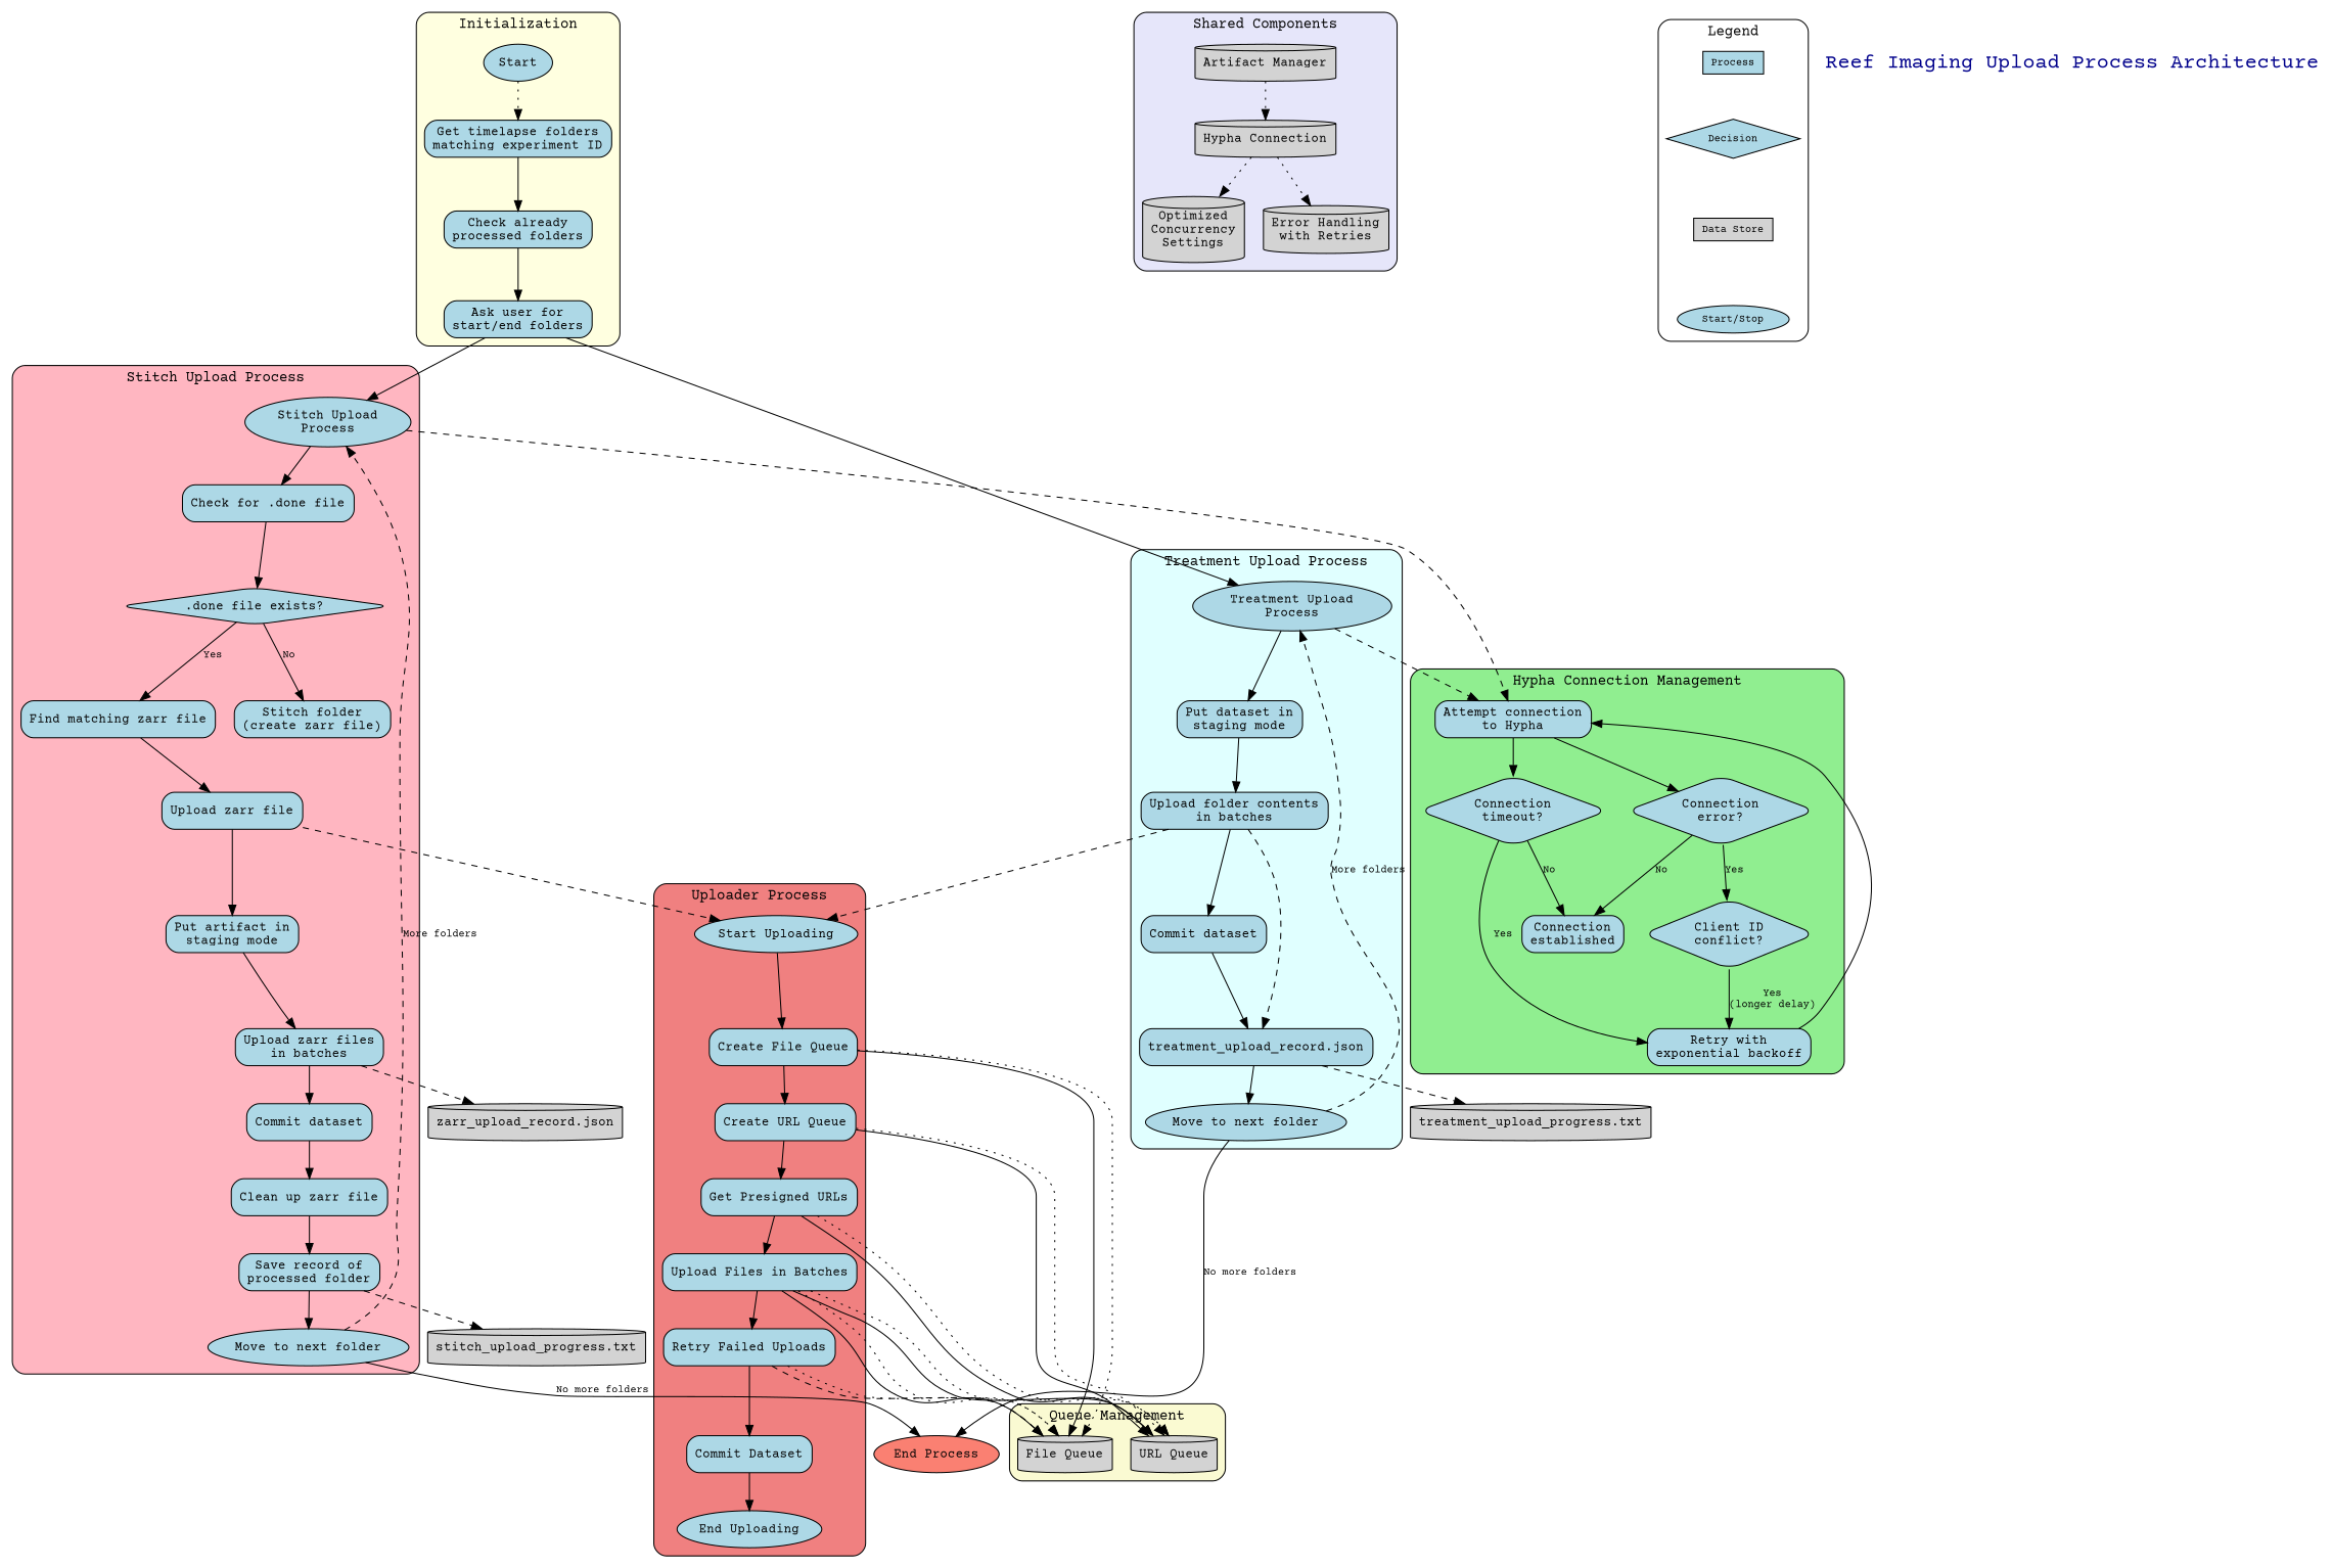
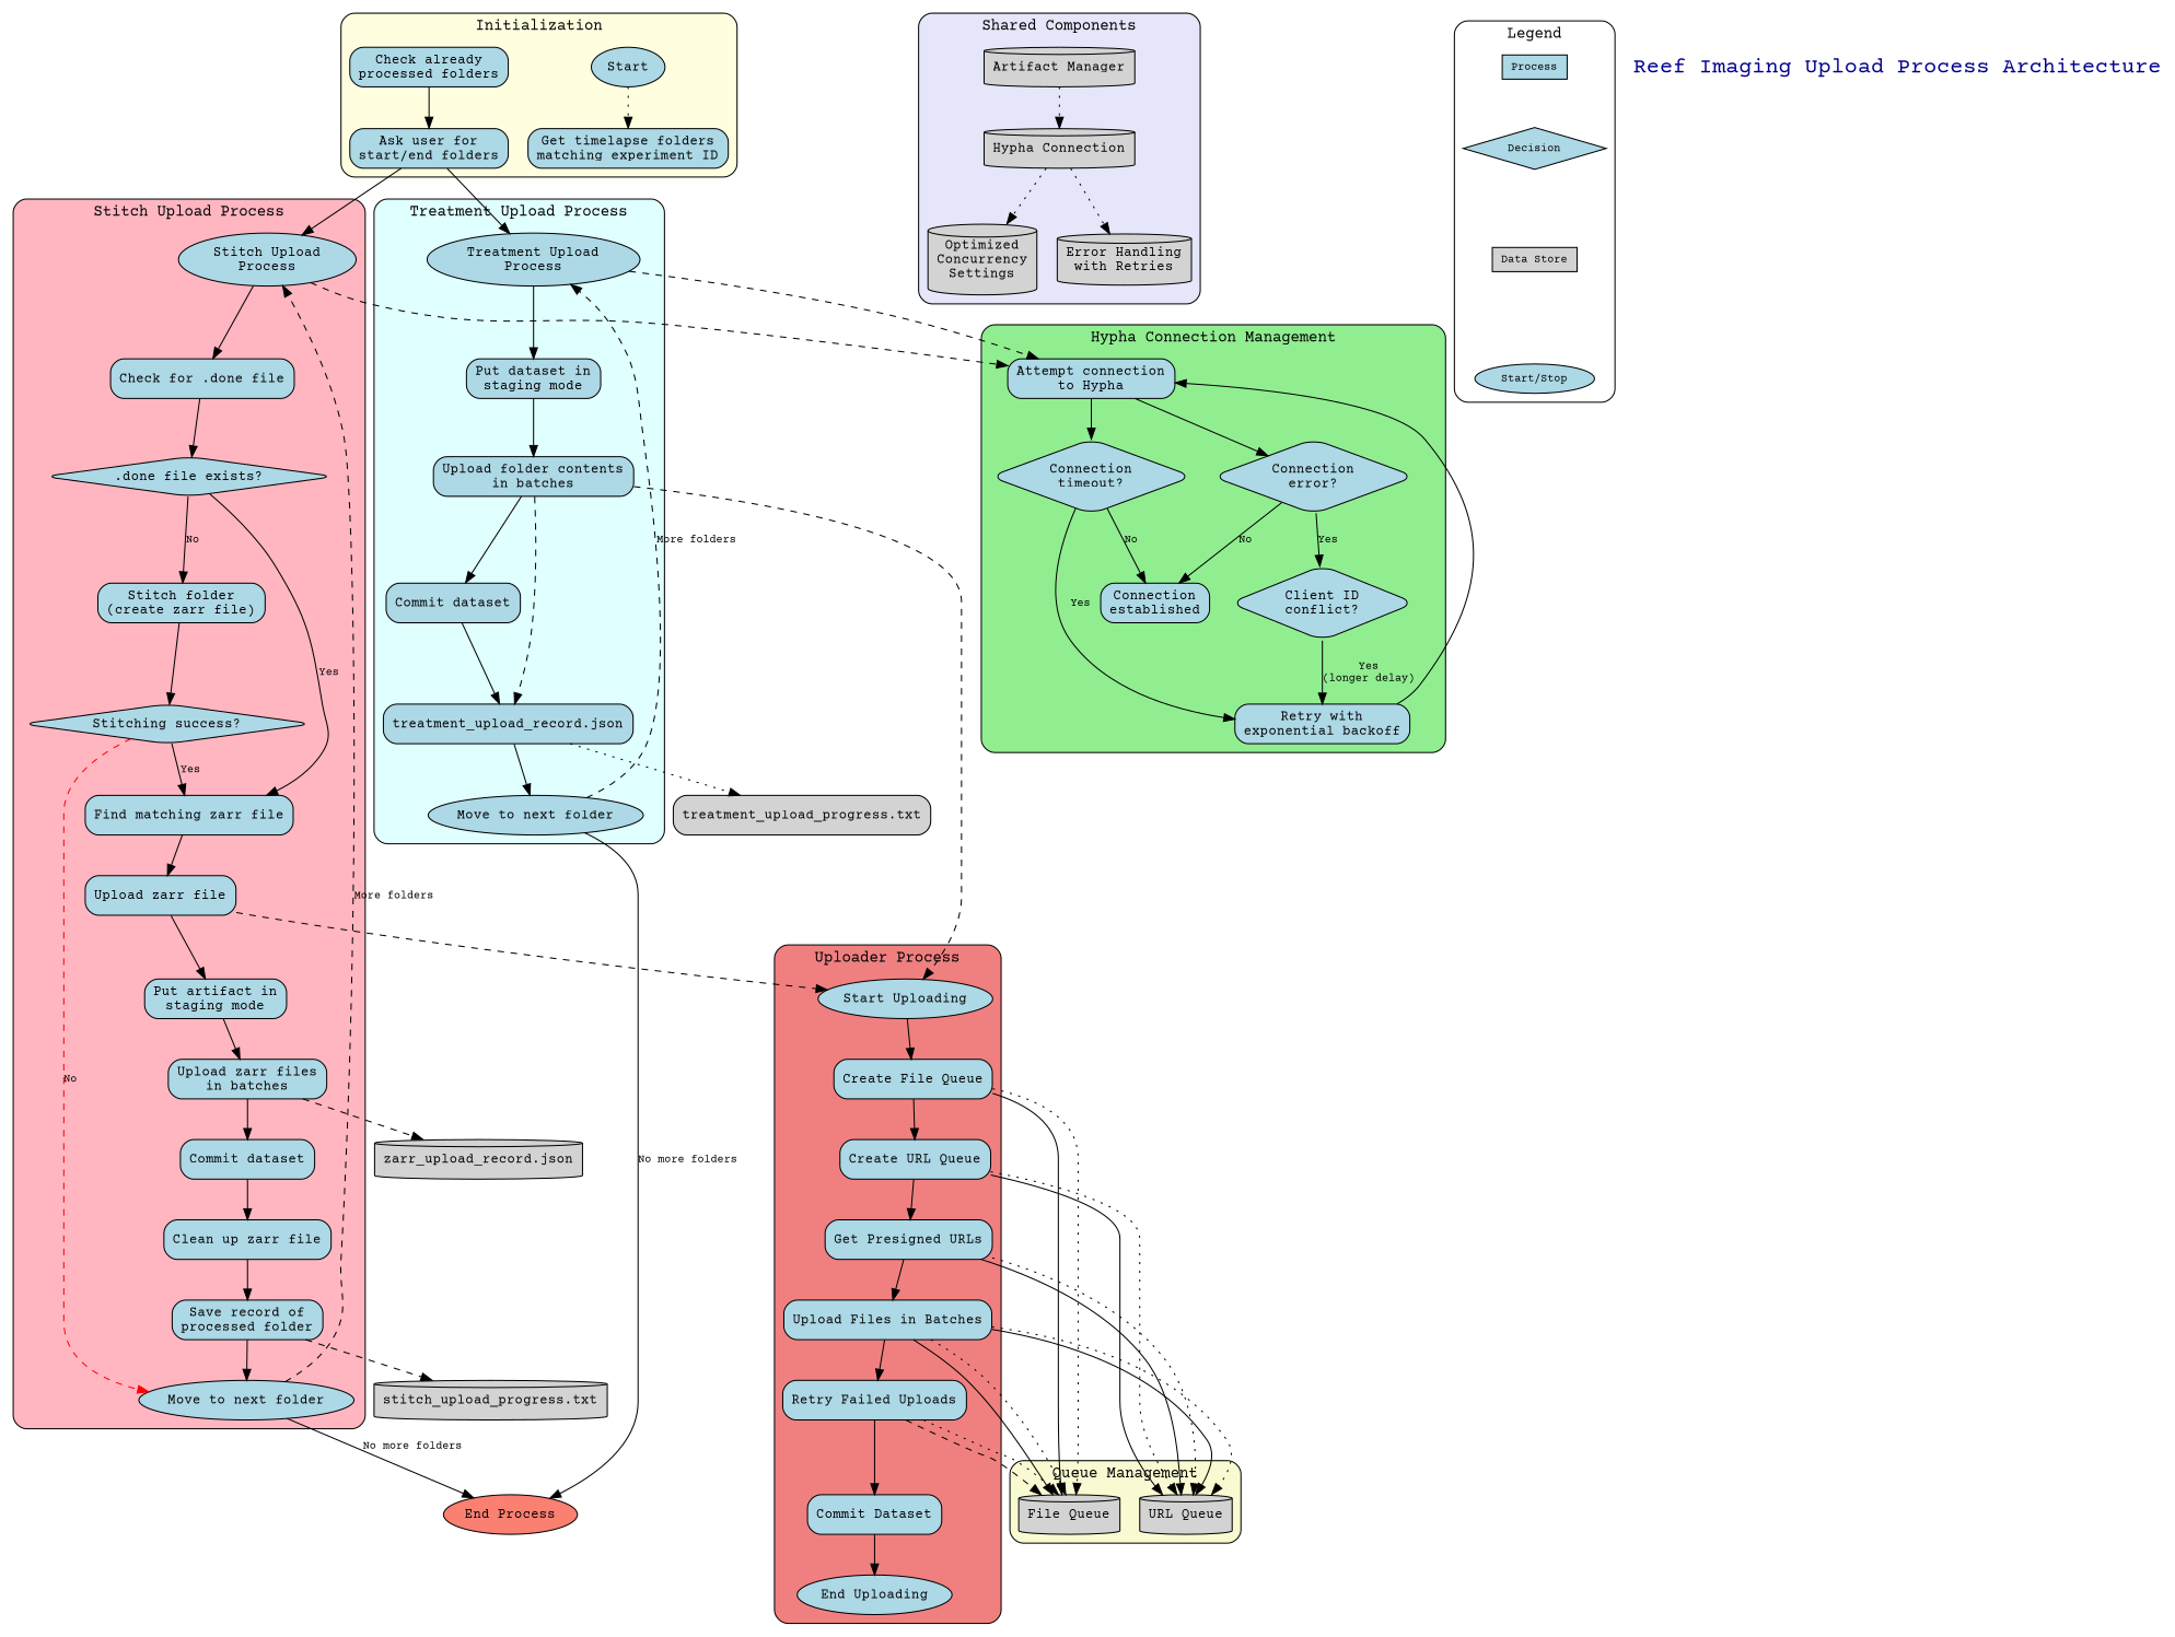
  digraph {
    compound=true
    fontname="Courier Prime"
    fontsize=14
    rankdir=TB
    node [fillcolor=lightblue fontname="Courier Prime" fontsize=12 shape=box style="rounded,filled"]
    edge [fontname="Courier Prime" fontsize=10]
    n1 [label=Start shape=oval]
    n2 [label="Get timelapse folders\nmatching experiment ID"]
    n3 [label="Check already\nprocessed folders"]
    n4 [label="Ask user for\nstart/end folders"]
    n5 [label="Attempt connection\nto Hypha"]
    n6 [label="Connection\ntimeout?" shape=diamond]
    n7 [label="Connection\nerror?" shape=diamond]
    n8 [label="Retry with\nexponential backoff"]
    n9 [label="Connection\nestablished"]
    n10 [label="Client ID\nconflict?" shape=diamond]
    n11 [label="Treatment Upload\nProcess" shape=oval]
    n12 [label="Put dataset in\nstaging mode"]
    n13 [label="Upload folder contents\nin batches"]
    n14 [label="Commit dataset"]
    n15 [label="treatment_upload_record.json"]
    n16 [label="Move to next folder" shape=oval]
    n17 [label="Stitch Upload\nProcess" shape=oval]
    n18 [label="Check for .done file"]
    n19 [label=".done file exists?" shape=diamond]
    n20 [label="Stitch folder\n(create zarr file)"]
    n21 [label="Find matching zarr file"]
+   n22 [label="Stitching success?" shape=diamond]
    n23 [label="Move to next folder" shape=oval]
    n24 [label="Upload zarr file"]
    n25 [label="Put artifact in\nstaging mode"]
    n26 [label="Upload zarr files\nin batches"]
    n27 [label="Commit dataset"]
    n28 [label="Clean up zarr file"]
    n29 [label="Save record of\nprocessed folder"]
    n30 [label="Start Uploading" shape=oval]
    n31 [label="Create File Queue"]
    n32 [label="Create URL Queue"]
    n33 [label="Get Presigned URLs"]
    n34 [label="Upload Files in Batches"]
    n35 [label="Retry Failed Uploads"]
    n36 [label="Commit Dataset"]
    n37 [label="End Uploading" shape=oval]
    n38 [fillcolor=lightgrey label="File Queue" shape=cylinder]
    n39 [fillcolor=lightgrey label="URL Queue" shape=cylinder]
    n40 [fillcolor=lightgrey label="Artifact Manager" shape=cylinder]
    n41 [fillcolor=lightgrey label="Hypha Connection" shape=cylinder]
    n42 [fillcolor=lightgrey label="Optimized\nConcurrency\nSettings" shape=cylinder]
    n43 [fillcolor=lightgrey label="Error Handling\nwith Retries" shape=cylinder]
    n44 [fontsize=10 height=0.3 label=Process style=filled width=0.5]
    n45 [fontsize=10 height=0.3 label=Decision shape=diamond style=filled width=0.5]
    n46 [fillcolor=lightgrey fontsize=10 height=0.3 label="Data Store" style=filled width=0.5]
    n47 [fontsize=10 height=0.3 label="Start/Stop" shape=oval style=filled width=0.5]
-   n48 [fillcolor=lightgrey label="treatment_upload_progress.txt" shape=cylinder]
+   n48 [fillcolor=lightgrey label="treatment_upload_progress.txt"]
    n49 [fillcolor=salmon label="End Process" shape=oval]
    n50 [fillcolor=lightgrey label="zarr_upload_record.json" shape=cylinder]
    n51 [fillcolor=lightgrey label="stitch_upload_progress.txt" shape=cylinder]
    n52 [fillcolor=white fontcolor=darkblue fontsize=20 label="Reef Imaging Upload Process Architecture" shape=none]
    subgraph cluster_1 {
      fillcolor=lightyellow
      label=Initialization
      style="rounded,filled"
      n1
      n2
      n3
      n4
    }
    subgraph cluster_2 {
      fillcolor=lightgreen
      label="Hypha Connection Management"
      style="rounded,filled"
      n5
      n6
      n7
      n8
      n9
      n10
    }
    subgraph cluster_3 {
      fillcolor=lightcyan
      label="Treatment Upload Process"
      style="rounded,filled"
      n11
      n12
      n13
      n14
      n15
      n16
    }
    subgraph cluster_4 {
      fillcolor=lightpink
      label="Stitch Upload Process"
      style="rounded,filled"
      n17
      n18
      n19
      n20
      n21
+     n22
      n23
      n24
      n25
      n26
      n27
      n28
      n29
    }
    subgraph cluster_5 {
      fillcolor=lightcoral
      label="Uploader Process"
      style="rounded,filled"
      n30
      n31
      n32
      n33
      n34
      n35
      n36
      n37
    }
    subgraph cluster_6 {
      fillcolor=lightgoldenrodyellow
      label="Queue Management"
      style="rounded,filled"
      n38
      n39
    }
    subgraph cluster_7 {
      fillcolor=lavender
      label="Shared Components"
      style="rounded,filled"
      n40
      n41
      n42
      n43
    }
    subgraph cluster_8 {
      fillcolor=white
      label=Legend
      style="rounded,filled"
      n44
      n45
      n46
      n47
    }
    n1 -> n2 [style=dotted]
-   n2 -> n3
    n3 -> n4
    n4 -> n11
    n4 -> n17
    n5 -> n6
    n5 -> n7
    n6 -> n8 [label=Yes]
    n6 -> n9 [label=No]
    n7 -> n9 [label=No]
    n7 -> n10 [label=Yes]
    n8 -> n5
    n10 -> n8 [label="Yes\n(longer delay)"]
    n11 -> n5 [style=dashed]
    n11 -> n12
    n12 -> n13
    n13 -> n14
    n13 -> n15 [style=dashed]
    n13 -> n30 [style=dashed]
    n14 -> n15
    n15 -> n16
-   n15 -> n48 [style=dashed]
+   n15 -> n48 [style=dotted]
    n16 -> n11 [constraint=false label="More folders" style=dashed]
    n16 -> n49 [label="No more folders"]
    n17 -> n5 [style=dashed]
    n17 -> n18
    n18 -> n19
    n19 -> n20 [label=No]
    n19 -> n21 [label=Yes]
+   n20 -> n22
    n21 -> n24
+   n22 -> n21 [label=Yes]
+   n22 -> n23 [color=red label=No style=dashed]
    n23 -> n17 [constraint=false label="More folders" style=dashed]
    n23 -> n49 [label="No more folders"]
    n24 -> n25
    n24 -> n30 [style=dashed]
    n25 -> n26
    n26 -> n27
    n26 -> n50 [style=dashed]
    n27 -> n28
    n28 -> n29
    n29 -> n23
    n29 -> n51 [style=dashed]
    n30 -> n31
    n31 -> n32
    n31 -> n38
    n31 -> n38 [style=dotted]
    n32 -> n33
    n32 -> n39
    n32 -> n39 [style=dotted]
    n33 -> n34
    n33 -> n39
    n33 -> n39 [style=dotted]
    n34 -> n35
    n34 -> n38
    n34 -> n38 [style=dotted]
    n34 -> n39
    n34 -> n39 [style=dotted]
    n35 -> n36
    n35 -> n38 [style=dashed]
    n35 -> n38 [style=dotted]
    n36 -> n37
    n40 -> n41 [style=dotted]
    n41 -> n42 [style=dotted]
    n41 -> n43 [style=dotted]
    n44 -> n45 [style=invis]
    n45 -> n46 [style=invis]
    n46 -> n47 [style=invis]
  }
